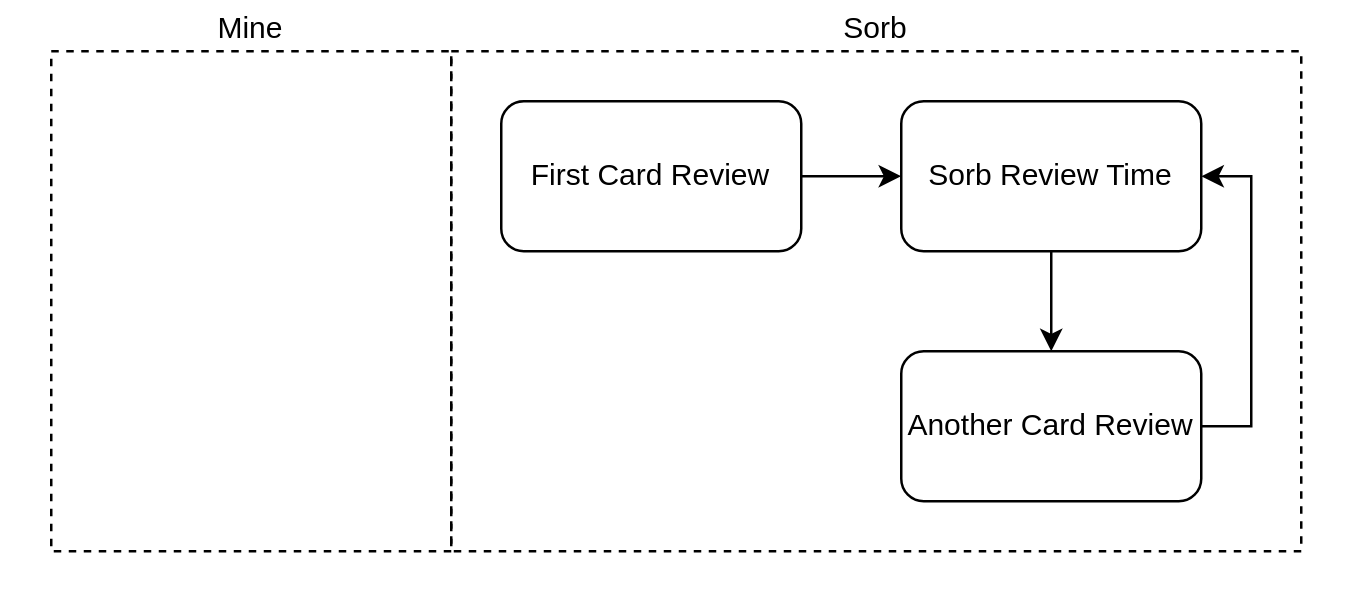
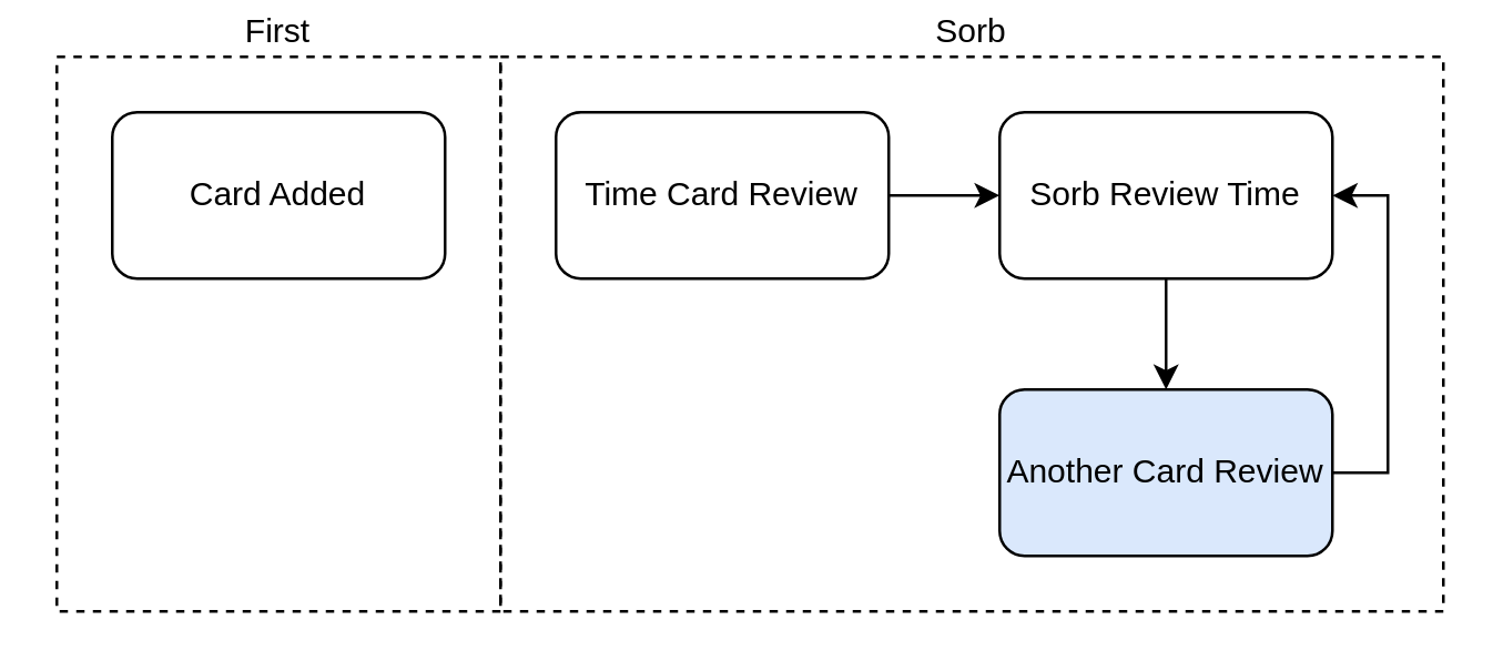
  <mxCell id="0" />
  <mxCell id="1" parent="0" />
  <mxCell id="2" value="Sorb" style="rounded=0;whiteSpace=wrap;html=1;fillColor=none;dashed=1;labelPosition=center;verticalLabelPosition=top;align=center;verticalAlign=bottom;" vertex="1" parent="1"><mxGeometry x="180" y="20" width="340" height="200" as="geometry" /></mxCell>
+ <mxCell id="3" value="Card Added" style="rounded=1;whiteSpace=wrap;html=1;" vertex="1" parent="1"><mxGeometry x="40" y="40" width="120" height="60" as="geometry" /></mxCell>
  <mxCell id="4" value="" style="edgeStyle=orthogonalEdgeStyle;rounded=0;orthogonalLoop=1;jettySize=auto;html=1;" edge="1" parent="1" source="5" target="7"><mxGeometry relative="1" as="geometry" /></mxCell>
- <mxCell id="5" value="First Card Review" style="whiteSpace=wrap;html=1;rounded=1;" vertex="1" parent="1"><mxGeometry x="200" y="40" width="120" height="60" as="geometry" /></mxCell>
+ <mxCell id="5" value="Time Card Review" style="whiteSpace=wrap;html=1;rounded=1;" vertex="1" parent="1"><mxGeometry x="200" y="40" width="120" height="60" as="geometry" /></mxCell>
  <mxCell id="6" value="" style="edgeStyle=orthogonalEdgeStyle;rounded=0;orthogonalLoop=1;jettySize=auto;html=1;" edge="1" parent="1" source="7" target="9"><mxGeometry relative="1" as="geometry" /></mxCell>
  <mxCell id="7" value="Sorb Review Time" style="whiteSpace=wrap;html=1;rounded=1;" vertex="1" parent="1"><mxGeometry x="360" y="40" width="120" height="60" as="geometry" /></mxCell>
  <mxCell id="8" style="edgeStyle=orthogonalEdgeStyle;rounded=0;orthogonalLoop=1;jettySize=auto;html=1;exitX=1;exitY=0.5;exitDx=0;exitDy=0;entryX=1;entryY=0.5;entryDx=0;entryDy=0;" edge="1" parent="1" source="9" target="7"><mxGeometry relative="1" as="geometry"><Array as="points"><mxPoint x="500" y="170" /><mxPoint x="500" y="70" /></Array></mxGeometry></mxCell>
- <mxCell id="9" value="Another Card Review" style="whiteSpace=wrap;html=1;rounded=1;" vertex="1" parent="1"><mxGeometry x="360" y="140" width="120" height="60" as="geometry" /></mxCell>
- <mxCell id="10" value="Mine" style="rounded=0;whiteSpace=wrap;html=1;fillColor=none;dashed=1;labelPosition=center;verticalLabelPosition=top;align=center;verticalAlign=bottom;" vertex="1" parent="1"><mxGeometry x="20" y="20" width="160" height="200" as="geometry" /></mxCell>
+ <mxCell id="9" value="Another Card Review" style="whiteSpace=wrap;html=1;rounded=1;fillColor=#dae8fc;" vertex="1" parent="1"><mxGeometry x="360" y="140" width="120" height="60" as="geometry" /></mxCell>
+ <mxCell id="10" value="First" style="rounded=0;whiteSpace=wrap;html=1;fillColor=none;dashed=1;labelPosition=center;verticalLabelPosition=top;align=center;verticalAlign=bottom;" vertex="1" parent="1"><mxGeometry x="20" y="20" width="160" height="200" as="geometry" /></mxCell>
